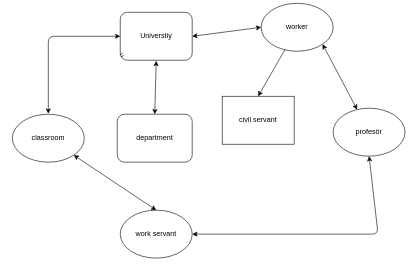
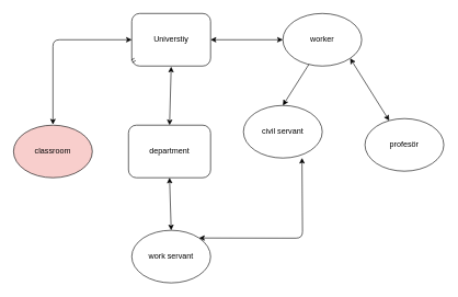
  <mxCell id="0" />
  <mxCell id="1" parent="0" />
  <mxCell id="2" value="Universtiy" style="shape=ext;rounded=1;html=1;whiteSpace=wrap;" parent="1" vertex="1"><mxGeometry x="200" y="20" width="120" height="80" as="geometry" /></mxCell>
  <mxCell id="3" value="" style="shape=link;html=1;" edge="1" parent="1" target="2"><mxGeometry width="100" relative="1" as="geometry"><mxPoint x="205" y="90" as="sourcePoint" /><mxPoint x="305" y="90" as="targetPoint" /></mxGeometry></mxCell>
  <mxCell id="4" value="" style="endArrow=classic;startArrow=classic;html=1;entryX=0;entryY=0.5;entryDx=0;entryDy=0;" edge="1" parent="1" target="2"><mxGeometry width="50" height="50" relative="1" as="geometry"><mxPoint x="80" y="189" as="sourcePoint" /><mxPoint x="550" y="170" as="targetPoint" /><Array as="points"><mxPoint x="80" y="60" /></Array></mxGeometry></mxCell>
  <mxCell id="5" value="" style="endArrow=classic;startArrow=classic;html=1;exitX=0.5;exitY=0;exitDx=0;exitDy=0;" edge="1" parent="1" source="6"><mxGeometry width="50" height="50" relative="1" as="geometry"><mxPoint x="315" y="190" as="sourcePoint" /><mxPoint x="260" y="101" as="targetPoint" /></mxGeometry></mxCell>
  <mxCell id="6" value="department" style="whiteSpace=wrap;html=1;rounded=1;" vertex="1" parent="1"><mxGeometry x="195" y="190" width="125" height="80" as="geometry" /></mxCell>
- <mxCell id="7" value="classroom" style="ellipse;whiteSpace=wrap;html=1;" vertex="1" parent="1"><mxGeometry x="20" y="190" width="120" height="80" as="geometry" /></mxCell>
+ <mxCell id="7" value="classroom" style="ellipse;whiteSpace=wrap;html=1;fillColor=#f8cecc;" vertex="1" parent="1"><mxGeometry x="20" y="190" width="120" height="80" as="geometry" /></mxCell>
  <mxCell id="8" value="work servant" style="ellipse;whiteSpace=wrap;html=1;" vertex="1" parent="1"><mxGeometry x="200" y="350" width="120" height="80" as="geometry" /></mxCell>
- <mxCell id="9" value="worker" style="ellipse;whiteSpace=wrap;html=1;" vertex="1" parent="1"><mxGeometry x="435" y="5" width="120" height="80" as="geometry" /></mxCell>
+ <mxCell id="9" value="worker" style="ellipse;whiteSpace=wrap;html=1;" vertex="1" parent="1"><mxGeometry x="430" y="20" width="120" height="80" as="geometry" /></mxCell>
  <mxCell id="10" value="" style="endArrow=classic;startArrow=classic;html=1;exitX=1;exitY=0.5;exitDx=0;exitDy=0;entryX=0;entryY=0.5;entryDx=0;entryDy=0;" edge="1" parent="1" source="2" target="9"><mxGeometry width="50" height="50" relative="1" as="geometry"><mxPoint x="500" y="220" as="sourcePoint" /><mxPoint x="550" y="170" as="targetPoint" /></mxGeometry></mxCell>
- <mxCell id="11" value="civil servant" style="whiteSpace=wrap;html=1;rounded=0;" vertex="1" parent="1"><mxGeometry x="370" y="160" width="120" height="80" as="geometry" /></mxCell>
+ <mxCell id="11" value="civil servant" style="ellipse;whiteSpace=wrap;html=1;" vertex="1" parent="1"><mxGeometry x="370" y="160" width="120" height="80" as="geometry" /></mxCell>
  <mxCell id="12" value="profesör" style="ellipse;whiteSpace=wrap;html=1;" vertex="1" parent="1"><mxGeometry x="555" y="180" width="120" height="80" as="geometry" /></mxCell>
  <mxCell id="13" value="" style="endArrow=classic;startArrow=classic;html=1;entryX=1;entryY=1;entryDx=0;entryDy=0;" edge="1" parent="1" source="12" target="9"><mxGeometry width="50" height="50" relative="1" as="geometry"><mxPoint x="320" y="200" as="sourcePoint" /><mxPoint x="370" y="150" as="targetPoint" /></mxGeometry></mxCell>
- <mxCell id="15" value="" style="endArrow=classic;startArrow=classic;html=1;entryX=0.5;entryY=1;entryDx=0;entryDy=0;exitX=1;exitY=0.5;exitDx=0;exitDy=0;" edge="1" parent="1" source="8" target="12"><mxGeometry width="50" height="50" relative="1" as="geometry"><mxPoint x="320" y="200" as="sourcePoint" /><mxPoint x="370" y="150" as="targetPoint" /><Array as="points"><mxPoint x="630" y="390" /></Array></mxGeometry></mxCell>
+ <mxCell id="14" value="" style="endArrow=classic;startArrow=classic;html=1;entryX=0.743;entryY=0.998;entryDx=0;entryDy=0;exitX=1;exitY=0;exitDx=0;exitDy=0;entryPerimeter=0;" edge="1" parent="1" source="8" target="11"><mxGeometry width="50" height="50" relative="1" as="geometry"><mxPoint x="320" y="200" as="sourcePoint" /><mxPoint x="370" y="150" as="targetPoint" /><Array as="points"><mxPoint x="460" y="362" /></Array></mxGeometry></mxCell>
  <mxCell id="16" value="" style="endArrow=none;startArrow=classic;html=1;entryX=0.33;entryY=0.968;entryDx=0;entryDy=0;entryPerimeter=0;exitX=0.5;exitY=0;exitDx=0;exitDy=0;" edge="1" parent="1" source="11" target="9"><mxGeometry width="50" height="50" relative="1" as="geometry"><mxPoint x="320" y="200" as="sourcePoint" /><mxPoint x="370" y="150" as="targetPoint" /></mxGeometry></mxCell>
- <mxCell id="17" value="" style="endArrow=classic;startArrow=classic;html=1;exitX=0.5;exitY=0;exitDx=0;exitDy=0;" edge="1" parent="1" source="8" target="7"><mxGeometry width="50" height="50" relative="1" as="geometry"><mxPoint x="420" y="300" as="sourcePoint" /><mxPoint x="470" y="250" as="targetPoint" /></mxGeometry></mxCell>
+ <mxCell id="17" value="" style="endArrow=classic;startArrow=classic;html=1;entryX=0.5;entryY=1;entryDx=0;entryDy=0;exitX=0.5;exitY=0;exitDx=0;exitDy=0;" edge="1" parent="1" source="8" target="6"><mxGeometry width="50" height="50" relative="1" as="geometry"><mxPoint x="420" y="300" as="sourcePoint" /><mxPoint x="470" y="250" as="targetPoint" /></mxGeometry></mxCell>
